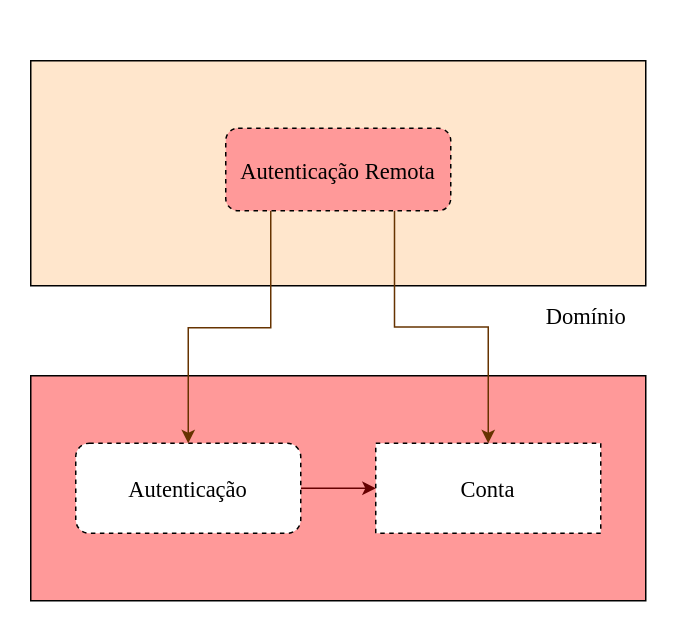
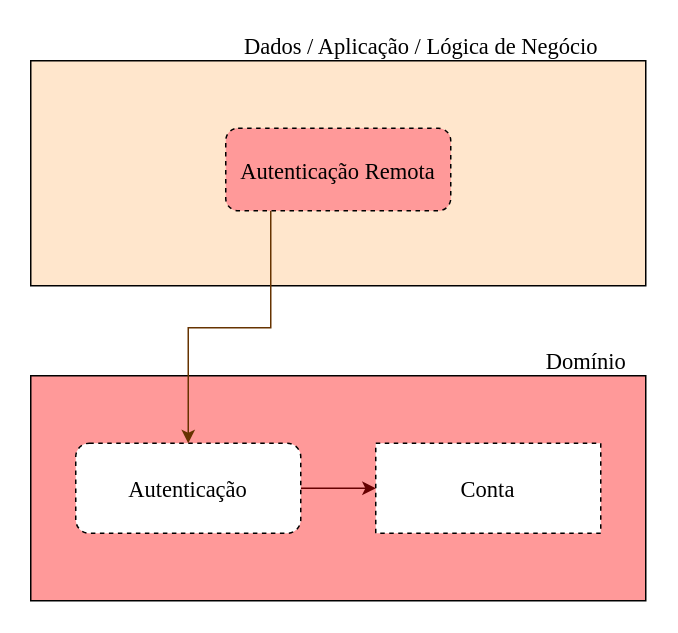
  <mxCell id="0" />
  <mxCell id="1" parent="0" />
  <mxCell id="2" value="" style="rounded=0;whiteSpace=wrap;html=1;fontFamily=Verdana;fontSize=15;fillColor=#FF9999;" vertex="1" parent="1"><mxGeometry x="20" y="250" width="410" height="150" as="geometry" /></mxCell>
  <mxCell id="3" style="edgeStyle=orthogonalEdgeStyle;rounded=0;orthogonalLoop=1;jettySize=auto;html=1;exitX=1;exitY=0.5;exitDx=0;exitDy=0;fontFamily=Verdana;fontSize=15;strokeColor=#660000;" edge="1" parent="1" source="4" target="6"><mxGeometry relative="1" as="geometry" /></mxCell>
  <mxCell id="4" value="Autenticação" style="rounded=1;whiteSpace=wrap;html=1;fontFamily=Verdana;fontSize=15;dashed=1;" vertex="1" parent="1"><mxGeometry x="50" y="295" width="150" height="60" as="geometry" /></mxCell>
- <mxCell id="5" value="Domínio" style="text;html=1;align=center;verticalAlign=middle;resizable=0;points=[];autosize=1;fontSize=15;fontFamily=Verdana;" vertex="1" parent="1"><mxGeometry x="350" y="200" width="80" height="20" as="geometry" /></mxCell>
+ <mxCell id="5" value="Domínio" style="text;html=1;align=center;verticalAlign=middle;resizable=0;points=[];autosize=1;fontSize=15;fontFamily=Verdana;" vertex="1" parent="1"><mxGeometry x="350" y="230" width="80" height="20" as="geometry" /></mxCell>
  <mxCell id="6" value="Conta" style="rounded=0;whiteSpace=wrap;html=1;fontFamily=Verdana;fontSize=15;dashed=1;" vertex="1" parent="1"><mxGeometry x="250" y="295" width="150" height="60" as="geometry" /></mxCell>
  <mxCell id="7" value="" style="rounded=0;whiteSpace=wrap;html=1;fontFamily=Verdana;fontSize=15;fillColor=#FFE6CC;" vertex="1" parent="1"><mxGeometry x="20" y="40" width="410" height="150" as="geometry" /></mxCell>
  <mxCell id="8" style="edgeStyle=orthogonalEdgeStyle;rounded=0;orthogonalLoop=1;jettySize=auto;html=1;entryX=0.5;entryY=0;entryDx=0;entryDy=0;strokeColor=#663300;fontFamily=Verdana;fontSize=15;" edge="1" parent="1" source="10" target="4"><mxGeometry relative="1" as="geometry"><Array as="points"><mxPoint x="180" y="218" /><mxPoint x="125" y="218" /></Array></mxGeometry></mxCell>
- <mxCell id="9" style="edgeStyle=orthogonalEdgeStyle;rounded=0;orthogonalLoop=1;jettySize=auto;html=1;exitX=0.75;exitY=1;exitDx=0;exitDy=0;strokeColor=#663300;fontFamily=Verdana;fontSize=15;" edge="1" parent="1" source="10" target="6"><mxGeometry relative="1" as="geometry" /></mxCell>
  <mxCell id="10" value="Autenticação Remota" style="rounded=1;whiteSpace=wrap;html=1;fontFamily=Verdana;fontSize=15;dashed=1;fillColor=#ff9999;" vertex="1" parent="1"><mxGeometry x="150" y="85" width="150" height="55" as="geometry" /></mxCell>
+ <mxCell id="11" value="Dados / Aplicação / Lógica de Negócio" style="text;html=1;align=center;verticalAlign=middle;resizable=0;points=[];autosize=1;fontSize=15;fontFamily=Verdana;" vertex="1" parent="1"><mxGeometry x="130" y="20" width="300" height="20" as="geometry" /></mxCell>
